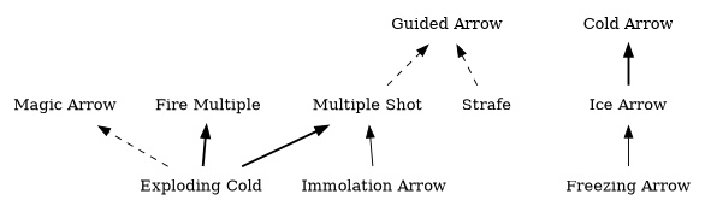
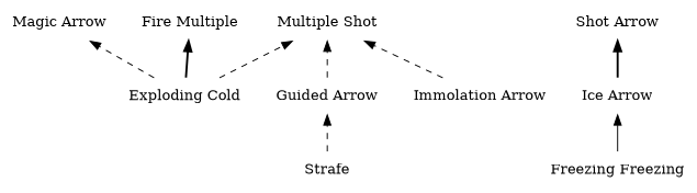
  digraph {
    rankdir=BT
    node [shape=plaintext]
    edge [style=dashed]
    n1 [label="Magic Arrow"]
    n2 [label="Fire Multiple"]
    n3 [label="Multiple Shot"]
-   n4 [label="Cold Arrow"]
+   n4 [label="Shot Arrow"]
    n5 [label="Exploding Cold"]
    n6 [label="Ice Arrow"]
    n7 [label="Guided Arrow"]
    n8 [label="Immolation Arrow"]
    n9 [label=Strafe]
-   n10 [label="Freezing Arrow"]
+   n10 [label="Freezing Freezing"]
    subgraph sub_1 {
      rank=1
      n1
      n2
    }
    subgraph sub_2 {
      rank=6
      n3
      n4
    }
    subgraph sub_3 {
      rank=12
      n5
    }
    subgraph sub_4 {
      rank=18
      n6
      n7
    }
    subgraph sub_5 {
      rank=24
      n8
      n9
    }
    subgraph sub_6 {
      rank=30
      n10
    }
    n5 -> n1
    n5 -> n2 [style=bold]
-   n5 -> n3 [style=bold]
+   n5 -> n3
    n6 -> n4 [style=bold]
-   n3 -> n7
-   n8 -> n3 [style=solid]
+   n7 -> n3
+   n8 -> n3
    n9 -> n7
    n10 -> n6 [style=solid]
  }
